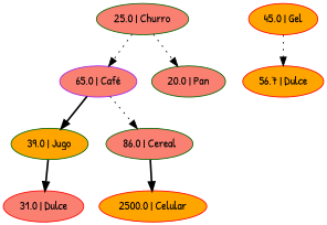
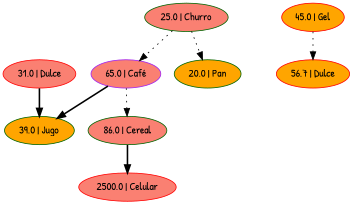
  strict digraph {
    fontname="Patrick Hand"
    node [color=darkgreen fillcolor=salmon fontname="Patrick Hand" style=filled]
    edge [fontname="Patrick Hand" style=dotted]
    "65.0 | Café" [color=purple]
    "39.0 | Jugo" [fillcolor=orange]
    "86.0 | Cereal"
    "31.0 | Dulce" [color=red]
-   "2500.0 | Celular" [color=red fillcolor=orange]
+   "2500.0 | Celular" [color=red]
    "45.0 | Gel" [color=red fillcolor=orange]
    "56.7 | Dulce" [color=red fillcolor=orange]
    "25.0 | Churro"
-   "20.0 | Pan"
+   "20.0 | Pan" [fillcolor=orange]
    "65.0 | Café" -> "39.0 | Jugo" [style=bold]
    "65.0 | Café" -> "86.0 | Cereal"
-   "39.0 | Jugo" -> "31.0 | Dulce" [style=bold]
+   "31.0 | Dulce" -> "39.0 | Jugo" [style=bold]
    "86.0 | Cereal" -> "2500.0 | Celular" [style=bold]
    "45.0 | Gel" -> "56.7 | Dulce"
    "25.0 | Churro" -> "65.0 | Café"
    "25.0 | Churro" -> "20.0 | Pan"
  }
